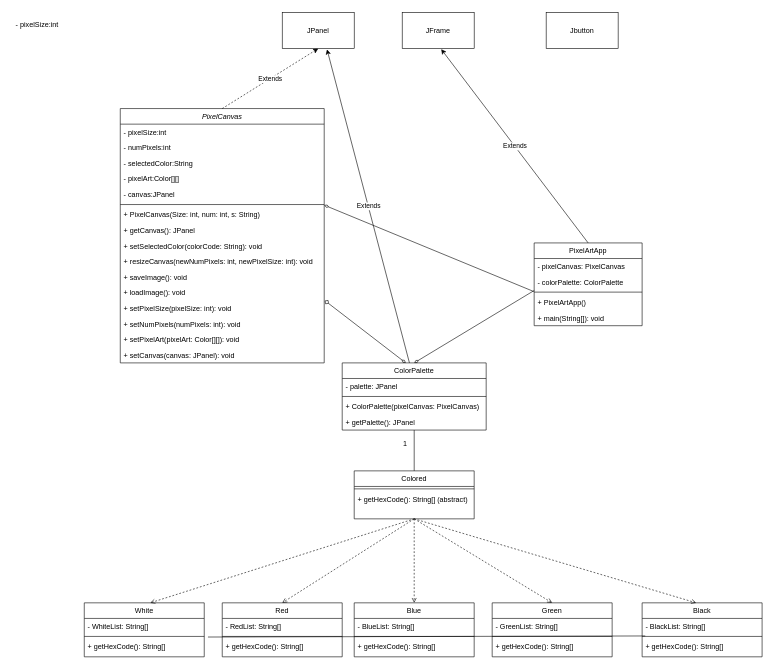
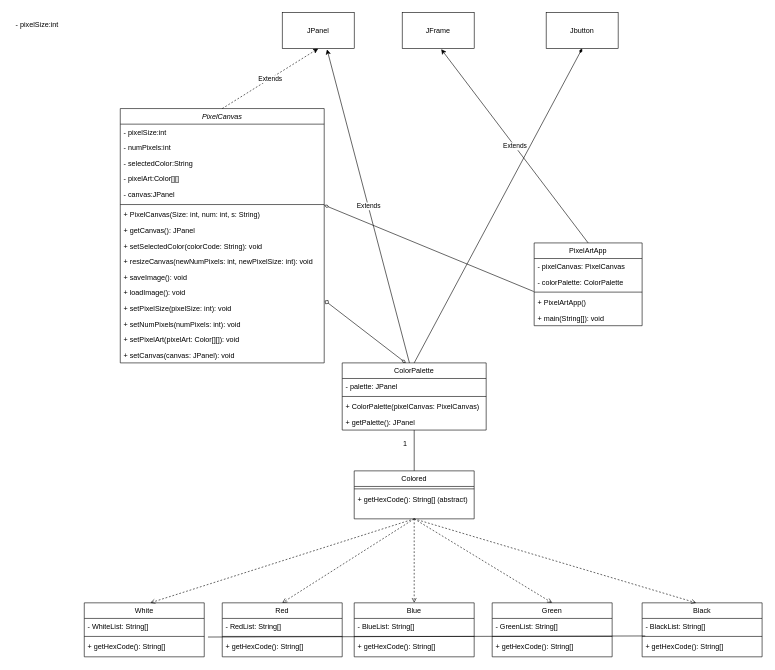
  <mxCell id="0" />
  <mxCell id="1" parent="0" />
  <mxCell id="2" value="PixelCanvas" style="swimlane;fontStyle=2;align=center;verticalAlign=top;childLayout=stackLayout;horizontal=1;startSize=26;horizontalStack=0;resizeParent=1;resizeLast=0;collapsible=1;marginBottom=0;rounded=0;shadow=0;strokeWidth=1;" parent="1" vertex="1"><mxGeometry x="200" y="180" width="340" height="424" as="geometry"><mxRectangle x="230" y="140" width="160" height="26" as="alternateBounds" /></mxGeometry></mxCell>
  <mxCell id="3" value="- pixelSize:int" style="text;align=left;verticalAlign=top;spacingLeft=4;spacingRight=4;overflow=hidden;rotatable=0;points=[[0,0.5],[1,0.5]];portConstraint=eastwest;" parent="2" vertex="1"><mxGeometry y="26" width="340" height="26" as="geometry" /></mxCell>
  <mxCell id="4" value="- numPixels:int" style="text;align=left;verticalAlign=top;spacingLeft=4;spacingRight=4;overflow=hidden;rotatable=0;points=[[0,0.5],[1,0.5]];portConstraint=eastwest;rounded=0;shadow=0;html=0;" parent="2" vertex="1"><mxGeometry y="52" width="340" height="26" as="geometry" /></mxCell>
  <mxCell id="5" value="- selectedColor:String" style="text;align=left;verticalAlign=top;spacingLeft=4;spacingRight=4;overflow=hidden;rotatable=0;points=[[0,0.5],[1,0.5]];portConstraint=eastwest;rounded=0;shadow=0;html=0;" parent="2" vertex="1"><mxGeometry y="78" width="340" height="26" as="geometry" /></mxCell>
  <mxCell id="6" value="- pixelArt:Color[][]" style="text;align=left;verticalAlign=top;spacingLeft=4;spacingRight=4;overflow=hidden;rotatable=0;points=[[0,0.5],[1,0.5]];portConstraint=eastwest;rounded=0;shadow=0;html=0;" parent="2" vertex="1"><mxGeometry y="104" width="340" height="26" as="geometry" /></mxCell>
  <mxCell id="7" value="- canvas:JPanel" style="text;align=left;verticalAlign=top;spacingLeft=4;spacingRight=4;overflow=hidden;rotatable=0;points=[[0,0.5],[1,0.5]];portConstraint=eastwest;rounded=0;shadow=0;html=0;" parent="2" vertex="1"><mxGeometry y="130" width="340" height="26" as="geometry" /></mxCell>
  <mxCell id="8" value="" style="line;html=1;strokeWidth=1;align=left;verticalAlign=middle;spacingTop=-1;spacingLeft=3;spacingRight=3;rotatable=0;labelPosition=right;points=[];portConstraint=eastwest;" parent="2" vertex="1"><mxGeometry y="156" width="340" height="8" as="geometry" /></mxCell>
  <mxCell id="9" value="+ PixelCanvas(Size: int, num: int, s: String) " style="text;align=left;verticalAlign=top;spacingLeft=4;spacingRight=4;overflow=hidden;rotatable=0;points=[[0,0.5],[1,0.5]];portConstraint=eastwest;" parent="2" vertex="1"><mxGeometry y="164" width="340" height="26" as="geometry" /></mxCell>
  <mxCell id="10" value="+ getCanvas(): JPanel" style="text;align=left;verticalAlign=top;spacingLeft=4;spacingRight=4;overflow=hidden;rotatable=0;points=[[0,0.5],[1,0.5]];portConstraint=eastwest;" parent="2" vertex="1"><mxGeometry y="190" width="340" height="26" as="geometry" /></mxCell>
  <mxCell id="11" value="+ setSelectedColor(colorCode: String): void" style="text;align=left;verticalAlign=top;spacingLeft=4;spacingRight=4;overflow=hidden;rotatable=0;points=[[0,0.5],[1,0.5]];portConstraint=eastwest;" parent="2" vertex="1"><mxGeometry y="216" width="340" height="26" as="geometry" /></mxCell>
  <mxCell id="12" value="+ resizeCanvas(newNumPixels: int, newPixelSize: int): void" style="text;align=left;verticalAlign=top;spacingLeft=4;spacingRight=4;overflow=hidden;rotatable=0;points=[[0,0.5],[1,0.5]];portConstraint=eastwest;" parent="2" vertex="1"><mxGeometry y="242" width="340" height="26" as="geometry" /></mxCell>
  <mxCell id="13" value="+ saveImage(): void " style="text;align=left;verticalAlign=top;spacingLeft=4;spacingRight=4;overflow=hidden;rotatable=0;points=[[0,0.5],[1,0.5]];portConstraint=eastwest;" parent="2" vertex="1"><mxGeometry y="268" width="340" height="26" as="geometry" /></mxCell>
  <mxCell id="14" value="+ loadImage(): void  " style="text;align=left;verticalAlign=top;spacingLeft=4;spacingRight=4;overflow=hidden;rotatable=0;points=[[0,0.5],[1,0.5]];portConstraint=eastwest;" parent="2" vertex="1"><mxGeometry y="294" width="340" height="26" as="geometry" /></mxCell>
  <mxCell id="15" value="+ setPixelSize(pixelSize: int): void  " style="text;align=left;verticalAlign=top;spacingLeft=4;spacingRight=4;overflow=hidden;rotatable=0;points=[[0,0.5],[1,0.5]];portConstraint=eastwest;" parent="2" vertex="1"><mxGeometry y="320" width="340" height="26" as="geometry" /></mxCell>
  <mxCell id="16" value="+ setNumPixels(numPixels: int): void  " style="text;align=left;verticalAlign=top;spacingLeft=4;spacingRight=4;overflow=hidden;rotatable=0;points=[[0,0.5],[1,0.5]];portConstraint=eastwest;" parent="2" vertex="1"><mxGeometry y="346" width="340" height="26" as="geometry" /></mxCell>
  <mxCell id="17" value="+ setPixelArt(pixelArt: Color[][]): void" style="text;align=left;verticalAlign=top;spacingLeft=4;spacingRight=4;overflow=hidden;rotatable=0;points=[[0,0.5],[1,0.5]];portConstraint=eastwest;" parent="2" vertex="1"><mxGeometry y="372" width="340" height="26" as="geometry" /></mxCell>
  <mxCell id="18" value="+ setCanvas(canvas: JPanel): void  " style="text;align=left;verticalAlign=top;spacingLeft=4;spacingRight=4;overflow=hidden;rotatable=0;points=[[0,0.5],[1,0.5]];portConstraint=eastwest;" parent="2" vertex="1"><mxGeometry y="398" width="340" height="26" as="geometry" /></mxCell>
  <mxCell id="19" value="Colored" style="swimlane;fontStyle=0;align=center;verticalAlign=top;childLayout=stackLayout;horizontal=1;startSize=26;horizontalStack=0;resizeParent=1;resizeLast=0;collapsible=1;marginBottom=0;rounded=0;shadow=0;strokeWidth=1;" parent="1" vertex="1"><mxGeometry x="590" y="784" width="200" height="80" as="geometry"><mxRectangle x="130" y="380" width="160" height="26" as="alternateBounds" /></mxGeometry></mxCell>
  <mxCell id="20" value="" style="line;html=1;strokeWidth=1;align=left;verticalAlign=middle;spacingTop=-1;spacingLeft=3;spacingRight=3;rotatable=0;labelPosition=right;points=[];portConstraint=eastwest;" parent="19" vertex="1"><mxGeometry y="26" width="200" height="8" as="geometry" /></mxCell>
  <mxCell id="21" value="+ getHexCode(): String[] (abstract)" style="text;align=left;verticalAlign=top;spacingLeft=4;spacingRight=4;overflow=hidden;rotatable=0;points=[[0,0.5],[1,0.5]];portConstraint=eastwest;fontStyle=0" parent="19" vertex="1"><mxGeometry y="34" width="200" height="26" as="geometry" /></mxCell>
  <mxCell id="22" value="PixelArtApp" style="swimlane;fontStyle=0;align=center;verticalAlign=top;childLayout=stackLayout;horizontal=1;startSize=26;horizontalStack=0;resizeParent=1;resizeLast=0;collapsible=1;marginBottom=0;rounded=0;shadow=0;strokeWidth=1;" parent="1" vertex="1"><mxGeometry x="890" y="404" width="180" height="138" as="geometry"><mxRectangle x="340" y="380" width="170" height="26" as="alternateBounds" /></mxGeometry></mxCell>
  <mxCell id="23" value="- pixelCanvas: PixelCanvas" style="text;align=left;verticalAlign=top;spacingLeft=4;spacingRight=4;overflow=hidden;rotatable=0;points=[[0,0.5],[1,0.5]];portConstraint=eastwest;" parent="22" vertex="1"><mxGeometry y="26" width="180" height="26" as="geometry" /></mxCell>
  <mxCell id="24" value="- colorPalette: ColorPalette" style="text;align=left;verticalAlign=top;spacingLeft=4;spacingRight=4;overflow=hidden;rotatable=0;points=[[0,0.5],[1,0.5]];portConstraint=eastwest;" parent="22" vertex="1"><mxGeometry y="52" width="180" height="26" as="geometry" /></mxCell>
  <mxCell id="25" value="" style="line;html=1;strokeWidth=1;align=left;verticalAlign=middle;spacingTop=-1;spacingLeft=3;spacingRight=3;rotatable=0;labelPosition=right;points=[];portConstraint=eastwest;" parent="22" vertex="1"><mxGeometry y="78" width="180" height="8" as="geometry" /></mxCell>
  <mxCell id="26" value="+ PixelArtApp()&#10;" style="text;align=left;verticalAlign=top;spacingLeft=4;spacingRight=4;overflow=hidden;rotatable=0;points=[[0,0.5],[1,0.5]];portConstraint=eastwest;" parent="22" vertex="1"><mxGeometry y="86" width="180" height="26" as="geometry" /></mxCell>
  <mxCell id="27" value="+ main(String[]): void " style="text;align=left;verticalAlign=top;spacingLeft=4;spacingRight=4;overflow=hidden;rotatable=0;points=[[0,0.5],[1,0.5]];portConstraint=eastwest;" parent="22" vertex="1"><mxGeometry y="112" width="180" height="26" as="geometry" /></mxCell>
  <mxCell id="28" value="ColorPalette" style="swimlane;fontStyle=0;align=center;verticalAlign=top;childLayout=stackLayout;horizontal=1;startSize=26;horizontalStack=0;resizeParent=1;resizeLast=0;collapsible=1;marginBottom=0;rounded=0;shadow=0;strokeWidth=1;" parent="1" vertex="1"><mxGeometry x="570" y="604" width="240" height="112" as="geometry"><mxRectangle x="550" y="140" width="160" height="26" as="alternateBounds" /></mxGeometry></mxCell>
  <mxCell id="29" value="- palette: JPanel" style="text;align=left;verticalAlign=top;spacingLeft=4;spacingRight=4;overflow=hidden;rotatable=0;points=[[0,0.5],[1,0.5]];portConstraint=eastwest;" parent="28" vertex="1"><mxGeometry y="26" width="240" height="26" as="geometry" /></mxCell>
  <mxCell id="30" value="" style="line;html=1;strokeWidth=1;align=left;verticalAlign=middle;spacingTop=-1;spacingLeft=3;spacingRight=3;rotatable=0;labelPosition=right;points=[];portConstraint=eastwest;" parent="28" vertex="1"><mxGeometry y="52" width="240" height="8" as="geometry" /></mxCell>
  <mxCell id="31" value="+ ColorPalette(pixelCanvas: PixelCanvas)" style="text;align=left;verticalAlign=top;spacingLeft=4;spacingRight=4;overflow=hidden;rotatable=0;points=[[0,0.5],[1,0.5]];portConstraint=eastwest;" parent="28" vertex="1"><mxGeometry y="60" width="240" height="26" as="geometry" /></mxCell>
  <mxCell id="32" value="+ getPalette(): JPanel" style="text;align=left;verticalAlign=top;spacingLeft=4;spacingRight=4;overflow=hidden;rotatable=0;points=[[0,0.5],[1,0.5]];portConstraint=eastwest;" parent="28" vertex="1"><mxGeometry y="86" width="240" height="26" as="geometry" /></mxCell>
  <mxCell id="33" value="Green" style="swimlane;fontStyle=0;align=center;verticalAlign=top;childLayout=stackLayout;horizontal=1;startSize=26;horizontalStack=0;resizeParent=1;resizeLast=0;collapsible=1;marginBottom=0;rounded=0;shadow=0;strokeWidth=1;" parent="1" vertex="1"><mxGeometry x="820" y="1004" width="200" height="90" as="geometry"><mxRectangle x="130" y="380" width="160" height="26" as="alternateBounds" /></mxGeometry></mxCell>
  <mxCell id="34" value="- GreenList: String[]" style="text;align=left;verticalAlign=top;spacingLeft=4;spacingRight=4;overflow=hidden;rotatable=0;points=[[0,0.5],[1,0.5]];portConstraint=eastwest;fontStyle=0" parent="33" vertex="1"><mxGeometry y="26" width="200" height="26" as="geometry" /></mxCell>
  <mxCell id="35" value="" style="line;html=1;strokeWidth=1;align=left;verticalAlign=middle;spacingTop=-1;spacingLeft=3;spacingRight=3;rotatable=0;labelPosition=right;points=[];portConstraint=eastwest;" parent="33" vertex="1"><mxGeometry y="52" width="200" height="8" as="geometry" /></mxCell>
  <mxCell id="36" value="+ getHexCode(): String[] " style="text;align=left;verticalAlign=top;spacingLeft=4;spacingRight=4;overflow=hidden;rotatable=0;points=[[0,0.5],[1,0.5]];portConstraint=eastwest;fontStyle=0" parent="33" vertex="1"><mxGeometry y="60" width="200" height="26" as="geometry" /></mxCell>
  <mxCell id="37" value="White" style="swimlane;fontStyle=0;align=center;verticalAlign=top;childLayout=stackLayout;horizontal=1;startSize=26;horizontalStack=0;resizeParent=1;resizeLast=0;collapsible=1;marginBottom=0;rounded=0;shadow=0;strokeWidth=1;" parent="1" vertex="1"><mxGeometry x="140" y="1004" width="200" height="90" as="geometry"><mxRectangle x="130" y="380" width="160" height="26" as="alternateBounds" /></mxGeometry></mxCell>
  <mxCell id="38" value="- WhiteList: String[]" style="text;align=left;verticalAlign=top;spacingLeft=4;spacingRight=4;overflow=hidden;rotatable=0;points=[[0,0.5],[1,0.5]];portConstraint=eastwest;fontStyle=0" parent="37" vertex="1"><mxGeometry y="26" width="200" height="26" as="geometry" /></mxCell>
  <mxCell id="39" value="" style="line;html=1;strokeWidth=1;align=left;verticalAlign=middle;spacingTop=-1;spacingLeft=3;spacingRight=3;rotatable=0;labelPosition=right;points=[];portConstraint=eastwest;" parent="37" vertex="1"><mxGeometry y="52" width="200" height="8" as="geometry" /></mxCell>
  <mxCell id="40" value="+ getHexCode(): String[] " style="text;align=left;verticalAlign=top;spacingLeft=4;spacingRight=4;overflow=hidden;rotatable=0;points=[[0,0.5],[1,0.5]];portConstraint=eastwest;fontStyle=0" parent="37" vertex="1"><mxGeometry y="60" width="200" height="26" as="geometry" /></mxCell>
  <mxCell id="41" value="Red" style="swimlane;fontStyle=0;align=center;verticalAlign=top;childLayout=stackLayout;horizontal=1;startSize=26;horizontalStack=0;resizeParent=1;resizeLast=0;collapsible=1;marginBottom=0;rounded=0;shadow=0;strokeWidth=1;" parent="1" vertex="1"><mxGeometry x="370" y="1004" width="200" height="90" as="geometry"><mxRectangle x="130" y="380" width="160" height="26" as="alternateBounds" /></mxGeometry></mxCell>
  <mxCell id="42" value="- RedList: String[]" style="text;align=left;verticalAlign=top;spacingLeft=4;spacingRight=4;overflow=hidden;rotatable=0;points=[[0,0.5],[1,0.5]];portConstraint=eastwest;fontStyle=0" parent="41" vertex="1"><mxGeometry y="26" width="200" height="26" as="geometry" /></mxCell>
  <mxCell id="43" value="" style="line;html=1;strokeWidth=1;align=left;verticalAlign=middle;spacingTop=-1;spacingLeft=3;spacingRight=3;rotatable=0;labelPosition=right;points=[];portConstraint=eastwest;" parent="41" vertex="1"><mxGeometry y="52" width="200" height="8" as="geometry" /></mxCell>
  <mxCell id="44" value="+ getHexCode(): String[] " style="text;align=left;verticalAlign=top;spacingLeft=4;spacingRight=4;overflow=hidden;rotatable=0;points=[[0,0.5],[1,0.5]];portConstraint=eastwest;fontStyle=0" parent="41" vertex="1"><mxGeometry y="60" width="200" height="26" as="geometry" /></mxCell>
  <mxCell id="45" value="Blue" style="swimlane;fontStyle=0;align=center;verticalAlign=top;childLayout=stackLayout;horizontal=1;startSize=26;horizontalStack=0;resizeParent=1;resizeLast=0;collapsible=1;marginBottom=0;rounded=0;shadow=0;strokeWidth=1;" parent="1" vertex="1"><mxGeometry x="590" y="1004" width="200" height="90" as="geometry"><mxRectangle x="130" y="380" width="160" height="26" as="alternateBounds" /></mxGeometry></mxCell>
  <mxCell id="46" value="- BlueList: String[]" style="text;align=left;verticalAlign=top;spacingLeft=4;spacingRight=4;overflow=hidden;rotatable=0;points=[[0,0.5],[1,0.5]];portConstraint=eastwest;fontStyle=0" parent="45" vertex="1"><mxGeometry y="26" width="200" height="26" as="geometry" /></mxCell>
  <mxCell id="47" value="" style="line;html=1;strokeWidth=1;align=left;verticalAlign=middle;spacingTop=-1;spacingLeft=3;spacingRight=3;rotatable=0;labelPosition=right;points=[];portConstraint=eastwest;" parent="45" vertex="1"><mxGeometry y="52" width="200" height="8" as="geometry" /></mxCell>
  <mxCell id="48" value="+ getHexCode(): String[] " style="text;align=left;verticalAlign=top;spacingLeft=4;spacingRight=4;overflow=hidden;rotatable=0;points=[[0,0.5],[1,0.5]];portConstraint=eastwest;fontStyle=0" parent="45" vertex="1"><mxGeometry y="60" width="200" height="26" as="geometry" /></mxCell>
  <mxCell id="49" value="Black" style="swimlane;fontStyle=0;align=center;verticalAlign=top;childLayout=stackLayout;horizontal=1;startSize=26;horizontalStack=0;resizeParent=1;resizeLast=0;collapsible=1;marginBottom=0;rounded=0;shadow=0;strokeWidth=1;" parent="1" vertex="1"><mxGeometry x="1070" y="1004" width="200" height="90" as="geometry"><mxRectangle x="130" y="380" width="160" height="26" as="alternateBounds" /></mxGeometry></mxCell>
  <mxCell id="50" value="- BlackList: String[]" style="text;align=left;verticalAlign=top;spacingLeft=4;spacingRight=4;overflow=hidden;rotatable=0;points=[[0,0.5],[1,0.5]];portConstraint=eastwest;fontStyle=0" parent="49" vertex="1"><mxGeometry y="26" width="200" height="26" as="geometry" /></mxCell>
  <mxCell id="51" value="" style="line;html=1;strokeWidth=1;align=left;verticalAlign=middle;spacingTop=-1;spacingLeft=3;spacingRight=3;rotatable=0;labelPosition=right;points=[];portConstraint=eastwest;" parent="49" vertex="1"><mxGeometry y="52" width="200" height="8" as="geometry" /></mxCell>
  <mxCell id="52" value="+ getHexCode(): String[] " style="text;align=left;verticalAlign=top;spacingLeft=4;spacingRight=4;overflow=hidden;rotatable=0;points=[[0,0.5],[1,0.5]];portConstraint=eastwest;fontStyle=0" parent="49" vertex="1"><mxGeometry y="60" width="200" height="26" as="geometry" /></mxCell>
  <mxCell id="53" value="" style="endArrow=none;html=1;rounded=0;exitX=0.981;exitY=-0.115;exitDx=0;exitDy=0;exitPerimeter=0;entryX=0.076;entryY=0.403;entryDx=0;entryDy=0;entryPerimeter=0;" parent="1" edge="1"><mxGeometry width="50" height="50" relative="1" as="geometry"><mxPoint x="346.2" y="1061.01" as="sourcePoint" /><mxPoint x="1075.2" y="1059.224" as="targetPoint" /></mxGeometry></mxCell>
  <mxCell id="54" value="" style="html=1;labelBackgroundColor=#ffffff;startArrow=none;startFill=0;startSize=6;endArrow=diamondThin;endFill=0;endSize=6;jettySize=auto;orthogonalLoop=1;strokeWidth=1;fontSize=14;rounded=0;exitX=-0.004;exitY=1.115;exitDx=0;exitDy=0;exitPerimeter=0;entryX=1;entryY=1.192;entryDx=0;entryDy=0;entryPerimeter=0;strokeColor=#000000;" parent="1" source="24" target="7" edge="1"><mxGeometry width="60" height="60" relative="1" as="geometry"><mxPoint x="560" y="694" as="sourcePoint" /><mxPoint x="620" y="634" as="targetPoint" /></mxGeometry></mxCell>
- <mxCell id="55" value="" style="html=1;labelBackgroundColor=#ffffff;endArrow=diamondThin;endFill=0;endSize=6;jettySize=auto;orthogonalLoop=1;strokeWidth=1;fontSize=14;rounded=0;strokeColor=#000000;exitX=0.001;exitY=1.047;exitDx=0;exitDy=0;exitPerimeter=0;entryX=0.5;entryY=0;entryDx=0;entryDy=0;" parent="1" source="24" target="28" edge="1"><mxGeometry width="60" height="60" relative="1" as="geometry"><mxPoint x="560" y="694" as="sourcePoint" /><mxPoint x="620" y="634" as="targetPoint" /></mxGeometry></mxCell>
  <mxCell id="56" value="" style="html=1;labelBackgroundColor=#ffffff;startArrow=none;startFill=0;startSize=6;endArrow=open;endFill=0;endSize=6;jettySize=auto;orthogonalLoop=1;strokeWidth=1;dashed=1;fontSize=14;rounded=0;strokeColor=#000000;exitX=0.5;exitY=1;exitDx=0;exitDy=0;entryX=0.5;entryY=0;entryDx=0;entryDy=0;" parent="1" source="19" edge="1"><mxGeometry width="60" height="60" relative="1" as="geometry"><mxPoint x="560" y="834" as="sourcePoint" /><mxPoint x="250" y="1004" as="targetPoint" /></mxGeometry></mxCell>
  <mxCell id="57" value="" style="html=1;labelBackgroundColor=#ffffff;startArrow=none;startFill=0;startSize=6;endArrow=open;endFill=0;endSize=6;jettySize=auto;orthogonalLoop=1;strokeWidth=1;dashed=1;fontSize=14;rounded=0;strokeColor=#000000;entryX=0.5;entryY=0;entryDx=0;entryDy=0;" parent="1" target="41" edge="1"><mxGeometry width="60" height="60" relative="1" as="geometry"><mxPoint x="690" y="864" as="sourcePoint" /><mxPoint x="620" y="774" as="targetPoint" /></mxGeometry></mxCell>
  <mxCell id="58" value="" style="html=1;labelBackgroundColor=#ffffff;startArrow=none;startFill=0;startSize=6;endArrow=open;endFill=0;endSize=6;jettySize=auto;orthogonalLoop=1;strokeWidth=1;dashed=1;fontSize=14;rounded=0;strokeColor=#000000;entryX=0.5;entryY=0;entryDx=0;entryDy=0;exitX=0.5;exitY=1;exitDx=0;exitDy=0;" parent="1" source="19" target="45" edge="1"><mxGeometry width="60" height="60" relative="1" as="geometry"><mxPoint x="690" y="874" as="sourcePoint" /><mxPoint x="620" y="774" as="targetPoint" /></mxGeometry></mxCell>
  <mxCell id="59" value="" style="html=1;labelBackgroundColor=#ffffff;startArrow=none;startFill=0;startSize=6;endArrow=open;endFill=0;endSize=6;jettySize=auto;orthogonalLoop=1;strokeWidth=1;dashed=1;fontSize=14;rounded=0;strokeColor=#000000;entryX=0.5;entryY=0;entryDx=0;entryDy=0;" parent="1" target="33" edge="1"><mxGeometry width="60" height="60" relative="1" as="geometry"><mxPoint x="690" y="864" as="sourcePoint" /><mxPoint x="620" y="774" as="targetPoint" /></mxGeometry></mxCell>
  <mxCell id="60" value="" style="html=1;labelBackgroundColor=#ffffff;startArrow=none;startFill=0;startSize=6;endArrow=open;endFill=0;endSize=6;jettySize=auto;orthogonalLoop=1;strokeWidth=1;dashed=1;fontSize=14;rounded=0;strokeColor=#000000;entryX=0.5;entryY=0;entryDx=0;entryDy=0;" parent="1" edge="1"><mxGeometry width="60" height="60" relative="1" as="geometry"><mxPoint x="690" y="864" as="sourcePoint" /><mxPoint x="1160" y="1004" as="targetPoint" /></mxGeometry></mxCell>
  <mxCell id="61" value="" style="endArrow=none;html=1;rounded=0;strokeColor=#000000;strokeWidth=1;exitX=0.5;exitY=0;exitDx=0;exitDy=0;" parent="1" source="19" target="32" edge="1"><mxGeometry width="50" height="50" relative="1" as="geometry"><mxPoint x="570" y="664" as="sourcePoint" /><mxPoint x="620" y="614" as="targetPoint" /></mxGeometry></mxCell>
  <mxCell id="62" value="1" style="text;html=1;strokeColor=none;fillColor=none;align=center;verticalAlign=middle;whiteSpace=wrap;rounded=0;" parent="1" vertex="1"><mxGeometry x="645" y="724" width="60" height="30" as="geometry" /></mxCell>
  <mxCell id="63" value="" style="endArrow=diamond;startArrow=diamondThin;html=1;rounded=0;strokeColor=#000000;strokeWidth=1;exitX=0.442;exitY=0.001;exitDx=0;exitDy=0;exitPerimeter=0;entryX=1.003;entryY=0.004;entryDx=0;entryDy=0;entryPerimeter=0;startFill=0;endFill=0;" parent="1" source="28" target="15" edge="1"><mxGeometry width="50" height="50" relative="1" as="geometry"><mxPoint x="570" y="664" as="sourcePoint" /><mxPoint x="620" y="614" as="targetPoint" /></mxGeometry></mxCell>
  <mxCell id="64" value="- pixelSize:int" style="text;align=left;verticalAlign=top;spacingLeft=4;spacingRight=4;overflow=hidden;rotatable=0;points=[[0,0.5],[1,0.5]];portConstraint=eastwest;" vertex="1" parent="1"><mxGeometry x="20" y="27" width="340" height="26" as="geometry" /></mxCell>
  <mxCell id="65" value="JPanel" style="rounded=0;whiteSpace=wrap;html=1;" vertex="1" parent="1"><mxGeometry x="470" y="20" width="120" height="60" as="geometry" /></mxCell>
  <mxCell id="66" value="JFrame" style="rounded=0;whiteSpace=wrap;html=1;" vertex="1" parent="1"><mxGeometry x="670" y="20" width="120" height="60" as="geometry" /></mxCell>
  <mxCell id="67" value="Jbutton&lt;br&gt;" style="rounded=0;whiteSpace=wrap;html=1;" vertex="1" parent="1"><mxGeometry x="910" y="20" width="120" height="60" as="geometry" /></mxCell>
  <mxCell id="68" value="" style="endArrow=classic;html=1;rounded=0;exitX=0.5;exitY=0;exitDx=0;exitDy=0;entryX=0.5;entryY=1;entryDx=0;entryDy=0;dashed=1;" edge="1" parent="1" source="2" target="65"><mxGeometry relative="1" as="geometry"><mxPoint x="650" y="320" as="sourcePoint" /><mxPoint x="750" y="320" as="targetPoint" /></mxGeometry></mxCell>
  <mxCell id="69" value="Extends" style="edgeLabel;resizable=0;html=1;align=center;verticalAlign=middle;" connectable="0" vertex="1" parent="68"><mxGeometry relative="1" as="geometry" /></mxCell>
  <mxCell id="70" value="" style="endArrow=classic;html=1;rounded=0;exitX=0.467;exitY=0;exitDx=0;exitDy=0;entryX=0.622;entryY=1.022;entryDx=0;entryDy=0;exitPerimeter=0;entryPerimeter=0;" edge="1" parent="1" source="28" target="65"><mxGeometry relative="1" as="geometry"><mxPoint x="380" y="190" as="sourcePoint" /><mxPoint x="490" y="90" as="targetPoint" /></mxGeometry></mxCell>
  <mxCell id="71" value="Extends" style="edgeLabel;resizable=0;html=1;align=center;verticalAlign=middle;" connectable="0" vertex="1" parent="70"><mxGeometry relative="1" as="geometry" /></mxCell>
  <mxCell id="72" value="" style="endArrow=classic;html=1;rounded=0;exitX=0.5;exitY=0;exitDx=0;exitDy=0;entryX=0.622;entryY=1.022;entryDx=0;entryDy=0;entryPerimeter=0;" edge="1" parent="1" source="22"><mxGeometry relative="1" as="geometry"><mxPoint x="872" y="604" as="sourcePoint" /><mxPoint x="735" y="81" as="targetPoint" /></mxGeometry></mxCell>
  <mxCell id="73" value="Extends" style="edgeLabel;resizable=0;html=1;align=center;verticalAlign=middle;" connectable="0" vertex="1" parent="72"><mxGeometry relative="1" as="geometry" /></mxCell>
+ <mxCell id="74" value="" style="endArrow=diamondThin;html=1;rounded=0;exitX=0.5;exitY=0;exitDx=0;exitDy=0;entryX=0.5;entryY=1;entryDx=0;entryDy=0;endFill=1;" edge="1" parent="1" source="28" target="67"><mxGeometry width="50" height="50" relative="1" as="geometry"><mxPoint x="680" y="340" as="sourcePoint" /><mxPoint x="730" y="290" as="targetPoint" /></mxGeometry></mxCell>
